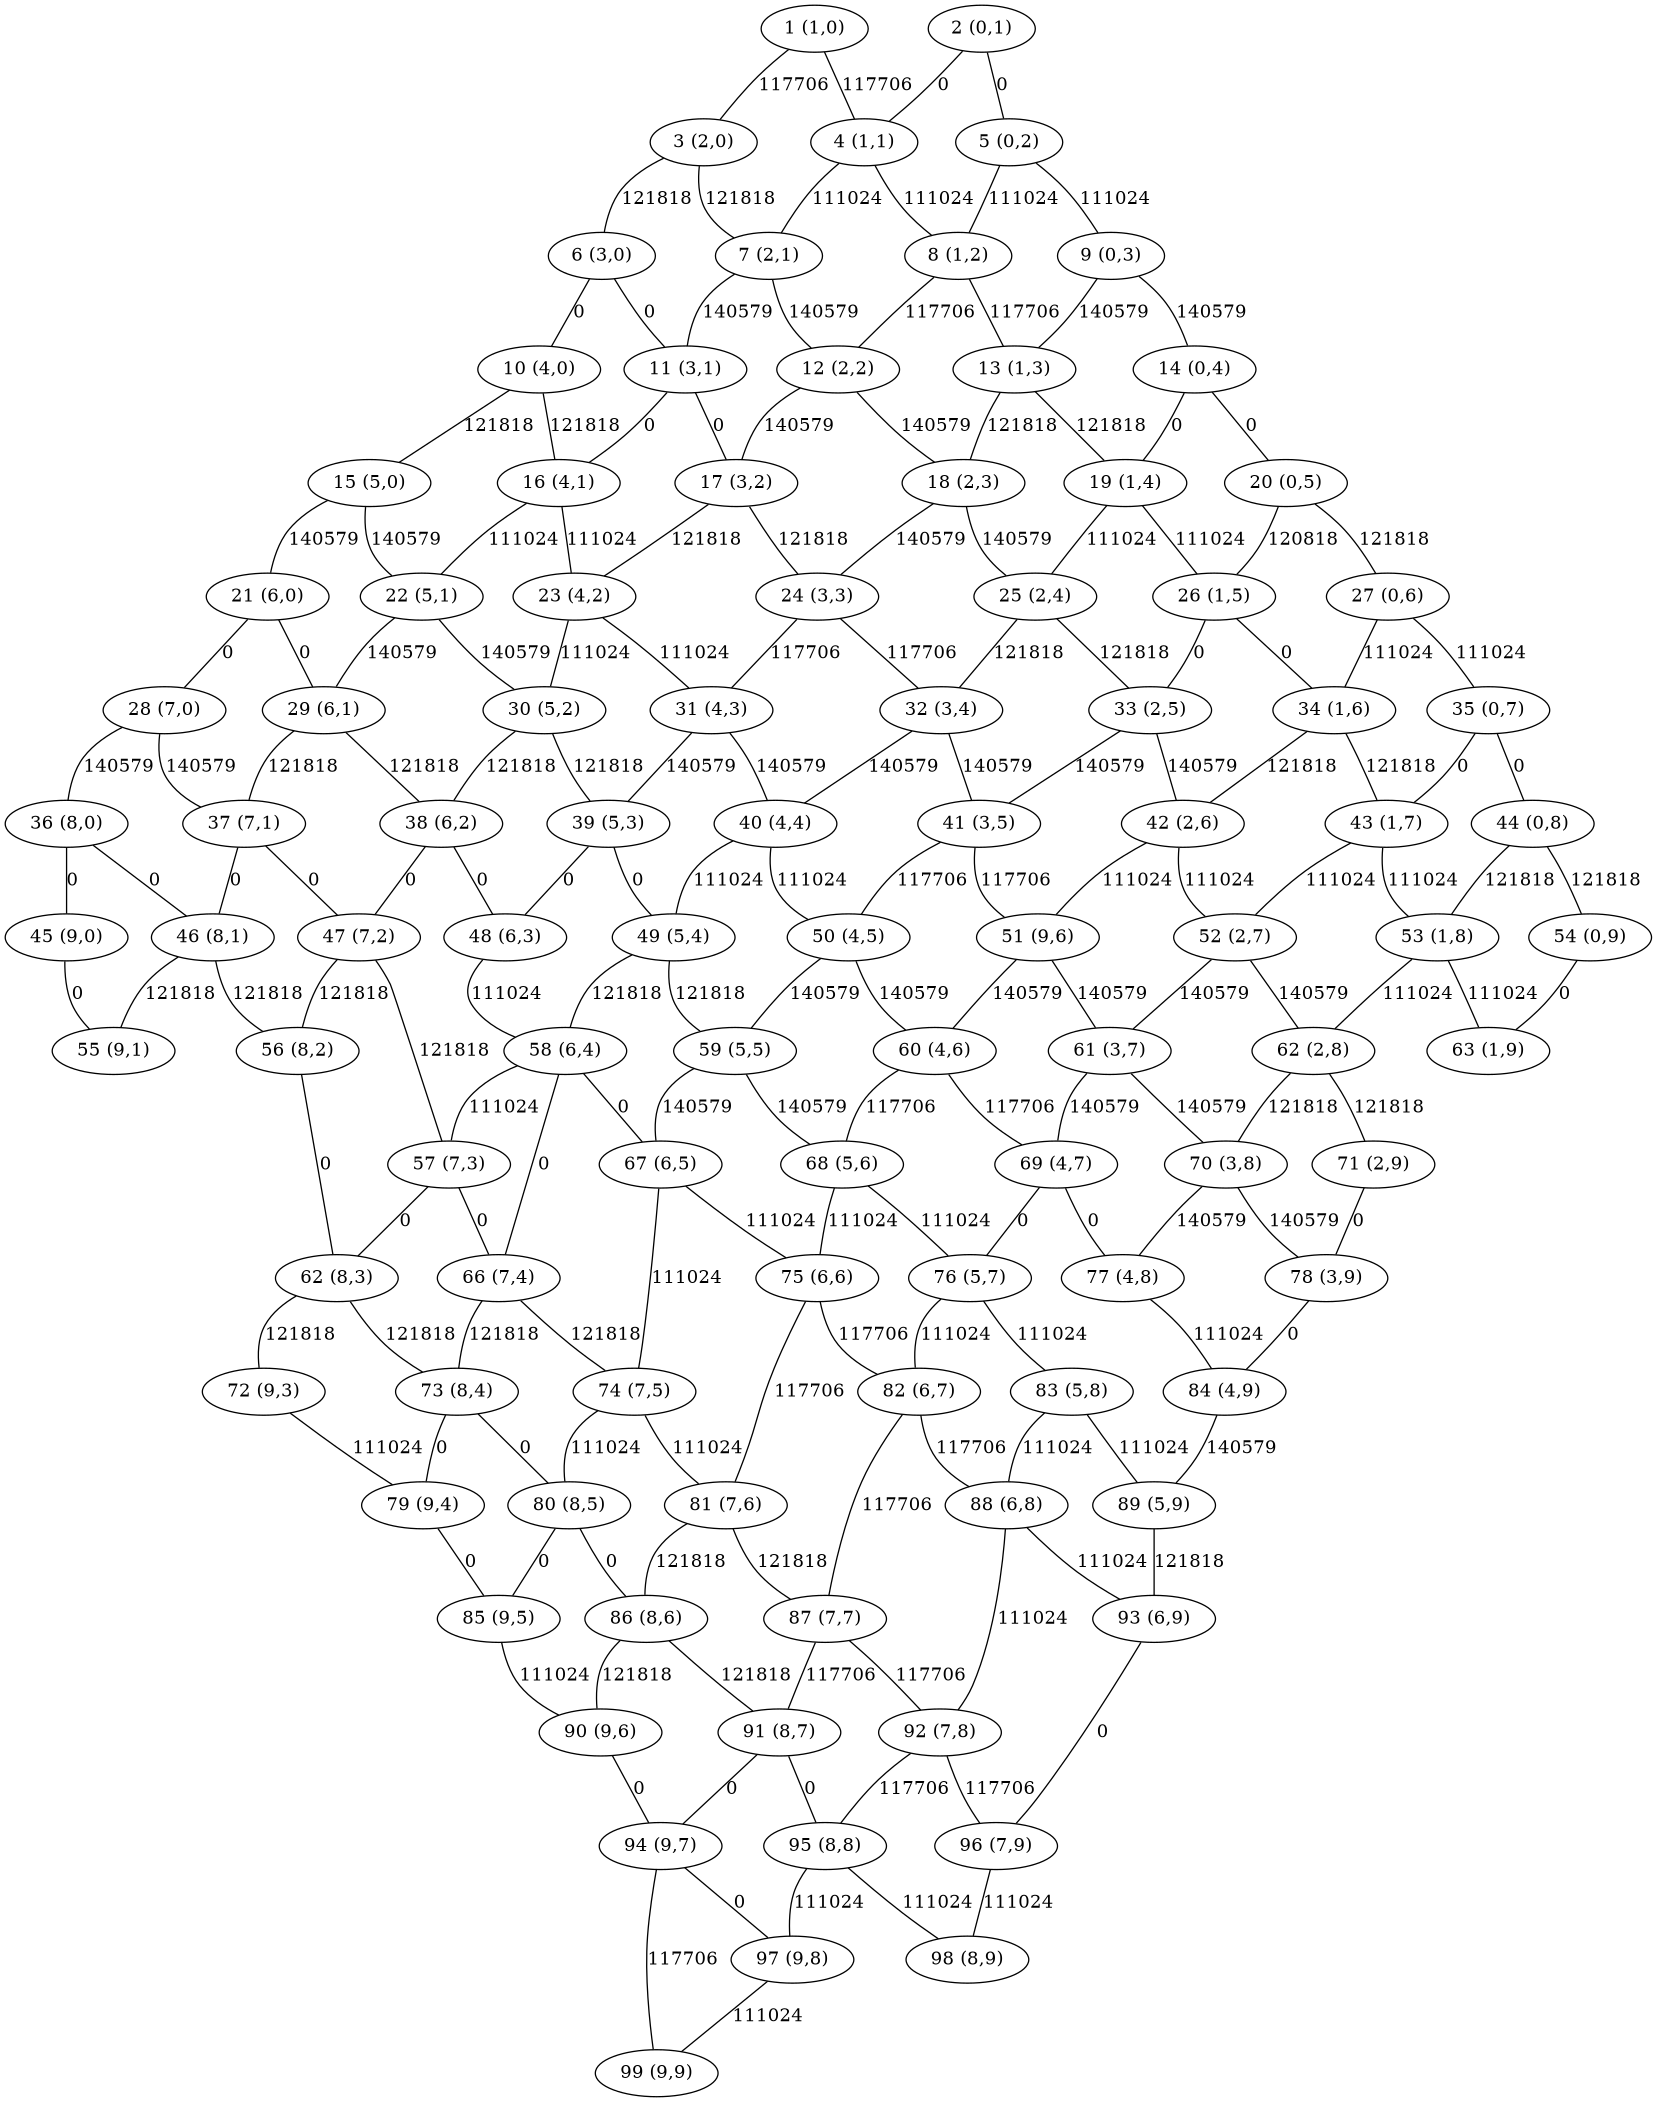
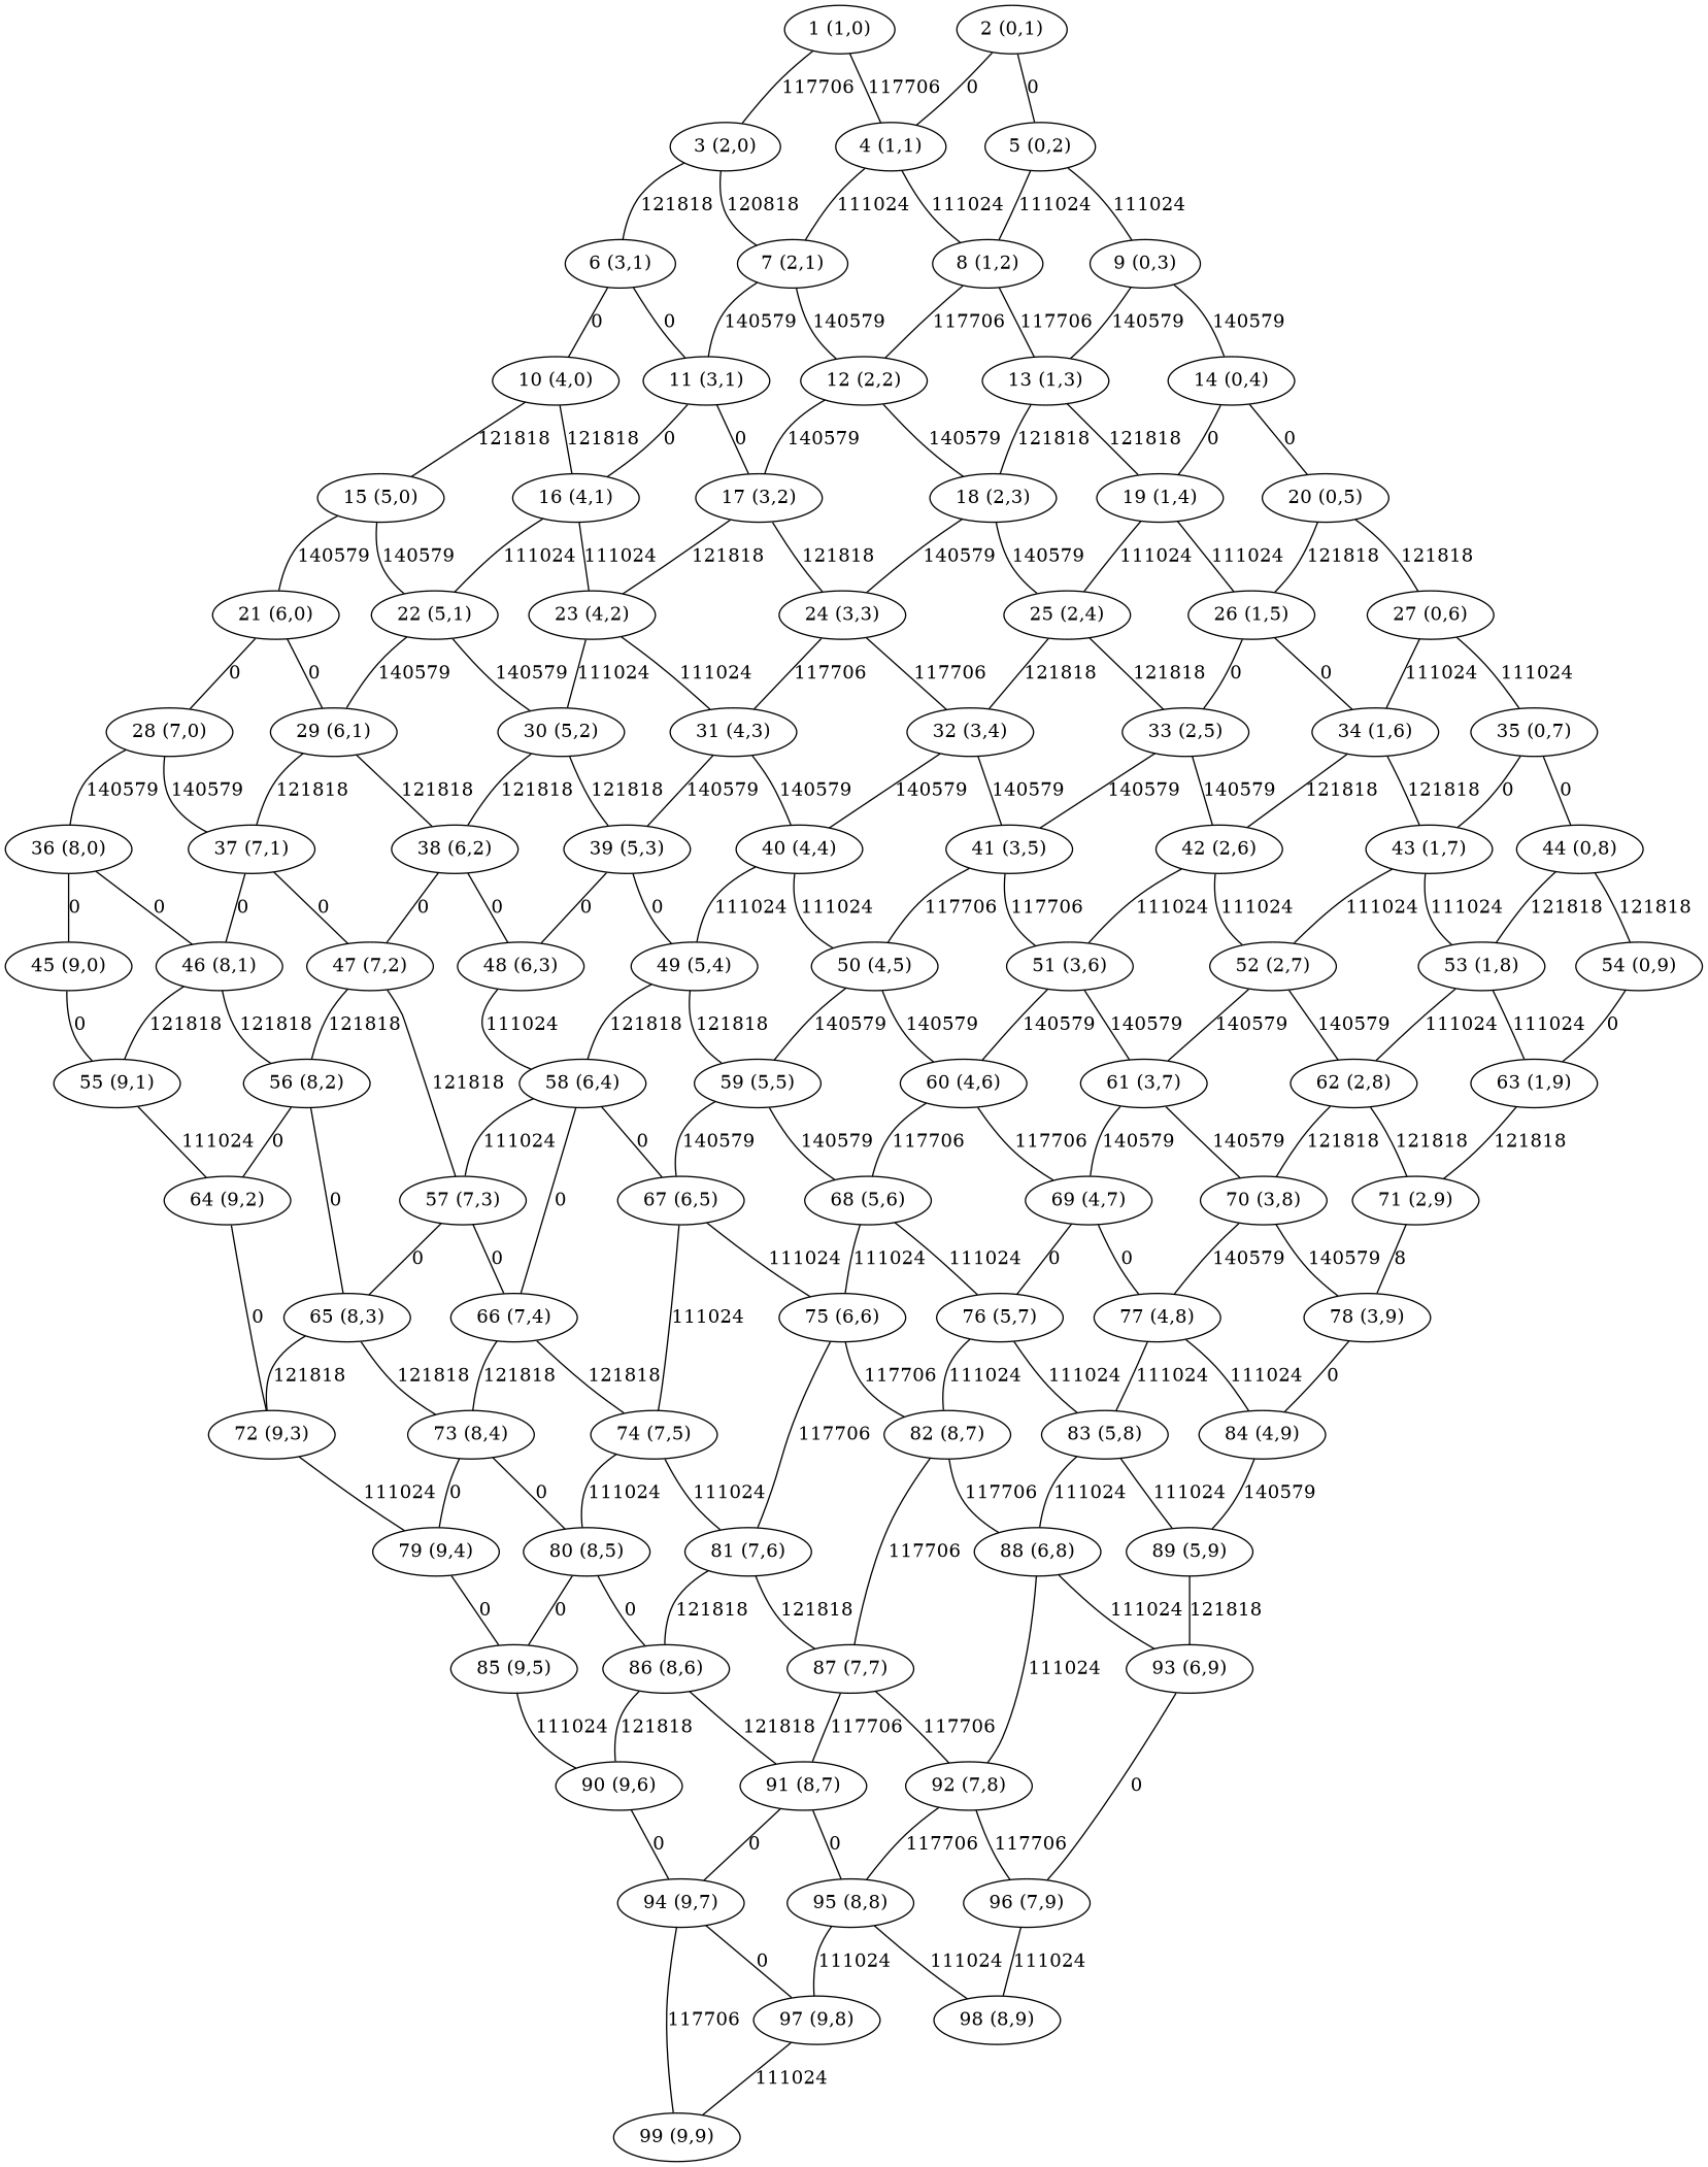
  graph {
    n1 [label="1 (1,0)"]
    n2 [label="3 (2,0)"]
    n3 [label="4 (1,1)"]
    n4 [label="2 (0,1)"]
    n5 [label="5 (0,2)"]
-   n6 [label="6 (3,0)"]
+   n6 [label="6 (3,1)"]
    n7 [label="7 (2,1)"]
    n8 [label="8 (1,2)"]
    n9 [label="9 (0,3)"]
    n10 [label="10 (4,0)"]
    n11 [label="11 (3,1)"]
    n12 [label="12 (2,2)"]
    n13 [label="13 (1,3)"]
    n14 [label="14 (0,4)"]
    n15 [label="15 (5,0)"]
    n16 [label="16 (4,1)"]
    n17 [label="17 (3,2)"]
    n18 [label="18 (2,3)"]
    n19 [label="19 (1,4)"]
    n20 [label="20 (0,5)"]
    n21 [label="21 (6,0)"]
    n22 [label="22 (5,1)"]
    n23 [label="23 (4,2)"]
    n24 [label="24 (3,3)"]
    n25 [label="25 (2,4)"]
    n26 [label="26 (1,5)"]
    n27 [label="27 (0,6)"]
    n28 [label="28 (7,0)"]
    n29 [label="29 (6,1)"]
    n30 [label="30 (5,2)"]
    n31 [label="31 (4,3)"]
    n32 [label="32 (3,4)"]
    n33 [label="33 (2,5)"]
    n34 [label="34 (1,6)"]
    n35 [label="35 (0,7)"]
    n36 [label="36 (8,0)"]
    n37 [label="37 (7,1)"]
    n38 [label="38 (6,2)"]
    n39 [label="39 (5,3)"]
    n40 [label="40 (4,4)"]
    n41 [label="41 (3,5)"]
    n42 [label="42 (2,6)"]
    n43 [label="43 (1,7)"]
    n44 [label="44 (0,8)"]
    n45 [label="45 (9,0)"]
    n46 [label="46 (8,1)"]
    n47 [label="47 (7,2)"]
    n48 [label="48 (6,3)"]
    n49 [label="49 (5,4)"]
    n50 [label="50 (4,5)"]
-   n51 [label="51 (9,6)"]
+   n51 [label="51 (3,6)"]
    n52 [label="52 (2,7)"]
    n53 [label="53 (1,8)"]
    n54 [label="54 (0,9)"]
    n55 [label="55 (9,1)"]
    n56 [label="56 (8,2)"]
    n57 [label="57 (7,3)"]
    n58 [label="58 (6,4)"]
    n59 [label="59 (5,5)"]
    n60 [label="60 (4,6)"]
    n61 [label="61 (3,7)"]
    n62 [label="62 (2,8)"]
    n63 [label="63 (1,9)"]
-   n65 [label="62 (8,3)"]
+   n64 [label="64 (9,2)"]
+   n65 [label="65 (8,3)"]
    n66 [label="66 (7,4)"]
    n67 [label="67 (6,5)"]
    n68 [label="68 (5,6)"]
    n69 [label="69 (4,7)"]
    n70 [label="70 (3,8)"]
    n71 [label="71 (2,9)"]
    n72 [label="72 (9,3)"]
    n73 [label="73 (8,4)"]
    n74 [label="74 (7,5)"]
    n75 [label="75 (6,6)"]
    n76 [label="76 (5,7)"]
    n77 [label="77 (4,8)"]
    n78 [label="78 (3,9)"]
    n79 [label="79 (9,4)"]
    n80 [label="80 (8,5)"]
    n81 [label="81 (7,6)"]
-   n82 [label="82 (6,7)"]
+   n82 [label="82 (8,7)"]
    n83 [label="83 (5,8)"]
    n84 [label="84 (4,9)"]
    n85 [label="85 (9,5)"]
    n86 [label="86 (8,6)"]
    n87 [label="87 (7,7)"]
    n88 [label="88 (6,8)"]
    n89 [label="89 (5,9)"]
    n90 [label="90 (9,6)"]
    n91 [label="91 (8,7)"]
    n92 [label="92 (7,8)"]
    n93 [label="93 (6,9)"]
    n94 [label="94 (9,7)"]
    n95 [label="95 (8,8)"]
    n96 [label="96 (7,9)"]
    n97 [label="97 (9,8)"]
    n98 [label="99 (9,9)"]
    n99 [label="98 (8,9)"]
    n1 -- n2 [label=117706]
    n1 -- n3 [label=117706]
    n2 -- n6 [label=121818]
-   n2 -- n7 [label=121818]
+   n2 -- n7 [label=120818]
    n3 -- n7 [label=111024]
    n3 -- n8 [label=111024]
    n4 -- n3 [label=0]
    n4 -- n5 [label=0]
    n5 -- n8 [label=111024]
    n5 -- n9 [label=111024]
    n6 -- n10 [label=0]
    n6 -- n11 [label=0]
    n7 -- n11 [label=140579]
    n7 -- n12 [label=140579]
    n8 -- n12 [label=117706]
    n8 -- n13 [label=117706]
    n9 -- n13 [label=140579]
    n9 -- n14 [label=140579]
    n10 -- n15 [label=121818]
    n10 -- n16 [label=121818]
    n11 -- n16 [label=0]
    n11 -- n17 [label=0]
    n12 -- n17 [label=140579]
    n12 -- n18 [label=140579]
    n13 -- n18 [label=121818]
    n13 -- n19 [label=121818]
    n14 -- n19 [label=0]
    n14 -- n20 [label=0]
    n15 -- n21 [label=140579]
    n15 -- n22 [label=140579]
    n16 -- n22 [label=111024]
    n16 -- n23 [label=111024]
    n17 -- n23 [label=121818]
    n17 -- n24 [label=121818]
    n18 -- n24 [label=140579]
    n18 -- n25 [label=140579]
    n19 -- n25 [label=111024]
    n19 -- n26 [label=111024]
-   n20 -- n26 [label=120818]
+   n20 -- n26 [label=121818]
    n20 -- n27 [label=121818]
    n21 -- n28 [label=0]
    n21 -- n29 [label=0]
    n22 -- n29 [label=140579]
    n22 -- n30 [label=140579]
    n23 -- n30 [label=111024]
    n23 -- n31 [label=111024]
    n24 -- n31 [label=117706]
    n24 -- n32 [label=117706]
    n25 -- n32 [label=121818]
    n25 -- n33 [label=121818]
    n26 -- n33 [label=0]
    n26 -- n34 [label=0]
    n27 -- n34 [label=111024]
    n27 -- n35 [label=111024]
    n28 -- n36 [label=140579]
    n28 -- n37 [label=140579]
    n29 -- n37 [label=121818]
    n29 -- n38 [label=121818]
    n30 -- n38 [label=121818]
    n30 -- n39 [label=121818]
    n31 -- n39 [label=140579]
    n31 -- n40 [label=140579]
    n32 -- n40 [label=140579]
    n32 -- n41 [label=140579]
    n33 -- n41 [label=140579]
    n33 -- n42 [label=140579]
    n34 -- n42 [label=121818]
    n34 -- n43 [label=121818]
    n35 -- n43 [label=0]
    n35 -- n44 [label=0]
    n36 -- n45 [label=0]
    n36 -- n46 [label=0]
    n37 -- n46 [label=0]
    n37 -- n47 [label=0]
    n38 -- n47 [label=0]
    n38 -- n48 [label=0]
    n39 -- n48 [label=0]
    n39 -- n49 [label=0]
    n40 -- n49 [label=111024]
    n40 -- n50 [label=111024]
    n41 -- n50 [label=117706]
    n41 -- n51 [label=117706]
    n42 -- n51 [label=111024]
    n42 -- n52 [label=111024]
    n43 -- n52 [label=111024]
    n43 -- n53 [label=111024]
    n44 -- n53 [label=121818]
    n44 -- n54 [label=121818]
    n45 -- n55 [label=0]
    n46 -- n55 [label=121818]
    n46 -- n56 [label=121818]
    n47 -- n56 [label=121818]
    n47 -- n57 [label=121818]
    n48 -- n58 [label=111024]
    n49 -- n58 [label=121818]
    n49 -- n59 [label=121818]
    n50 -- n59 [label=140579]
    n50 -- n60 [label=140579]
    n51 -- n60 [label=140579]
    n51 -- n61 [label=140579]
    n52 -- n61 [label=140579]
    n52 -- n62 [label=140579]
    n53 -- n62 [label=111024]
    n53 -- n63 [label=111024]
    n54 -- n63 [label=0]
+   n55 -- n64 [label=111024]
+   n56 -- n64 [label=0]
    n56 -- n65 [label=0]
    n57 -- n65 [label=0]
    n57 -- n66 [label=0]
    n58 -- n57 [label=111024]
    n58 -- n66 [label=0]
    n58 -- n67 [label=0]
    n59 -- n67 [label=140579]
    n59 -- n68 [label=140579]
    n60 -- n68 [label=117706]
    n60 -- n69 [label=117706]
    n61 -- n69 [label=140579]
    n61 -- n70 [label=140579]
    n62 -- n70 [label=121818]
    n62 -- n71 [label=121818]
+   n63 -- n71 [label=121818]
+   n64 -- n72 [label=0]
    n65 -- n72 [label=121818]
    n65 -- n73 [label=121818]
    n66 -- n73 [label=121818]
    n66 -- n74 [label=121818]
    n67 -- n74 [label=111024]
    n67 -- n75 [label=111024]
    n68 -- n75 [label=111024]
    n68 -- n76 [label=111024]
    n69 -- n76 [label=0]
    n69 -- n77 [label=0]
    n70 -- n77 [label=140579]
    n70 -- n78 [label=140579]
-   n71 -- n78 [label=0]
+   n71 -- n78 [label=8]
    n72 -- n79 [label=111024]
    n73 -- n79 [label=0]
    n73 -- n80 [label=0]
    n74 -- n80 [label=111024]
    n74 -- n81 [label=111024]
    n75 -- n81 [label=117706]
    n75 -- n82 [label=117706]
    n76 -- n82 [label=111024]
    n76 -- n83 [label=111024]
+   n77 -- n83 [label=111024]
    n77 -- n84 [label=111024]
    n78 -- n84 [label=0]
    n79 -- n85 [label=0]
    n80 -- n85 [label=0]
    n80 -- n86 [label=0]
    n81 -- n86 [label=121818]
    n81 -- n87 [label=121818]
    n82 -- n87 [label=117706]
    n82 -- n88 [label=117706]
    n83 -- n88 [label=111024]
    n83 -- n89 [label=111024]
    n84 -- n89 [label=140579]
    n85 -- n90 [label=111024]
    n86 -- n90 [label=121818]
    n86 -- n91 [label=121818]
    n87 -- n91 [label=117706]
    n87 -- n92 [label=117706]
    n88 -- n92 [label=111024]
    n88 -- n93 [label=111024]
    n89 -- n93 [label=121818]
    n90 -- n94 [label=0]
    n91 -- n94 [label=0]
    n91 -- n95 [label=0]
    n92 -- n95 [label=117706]
    n92 -- n96 [label=117706]
    n93 -- n96 [label=0]
    n94 -- n97 [label=0]
    n94 -- n98 [label=117706]
    n95 -- n97 [label=111024]
    n95 -- n99 [label=111024]
    n96 -- n99 [label=111024]
    n97 -- n98 [label=111024]
  }
